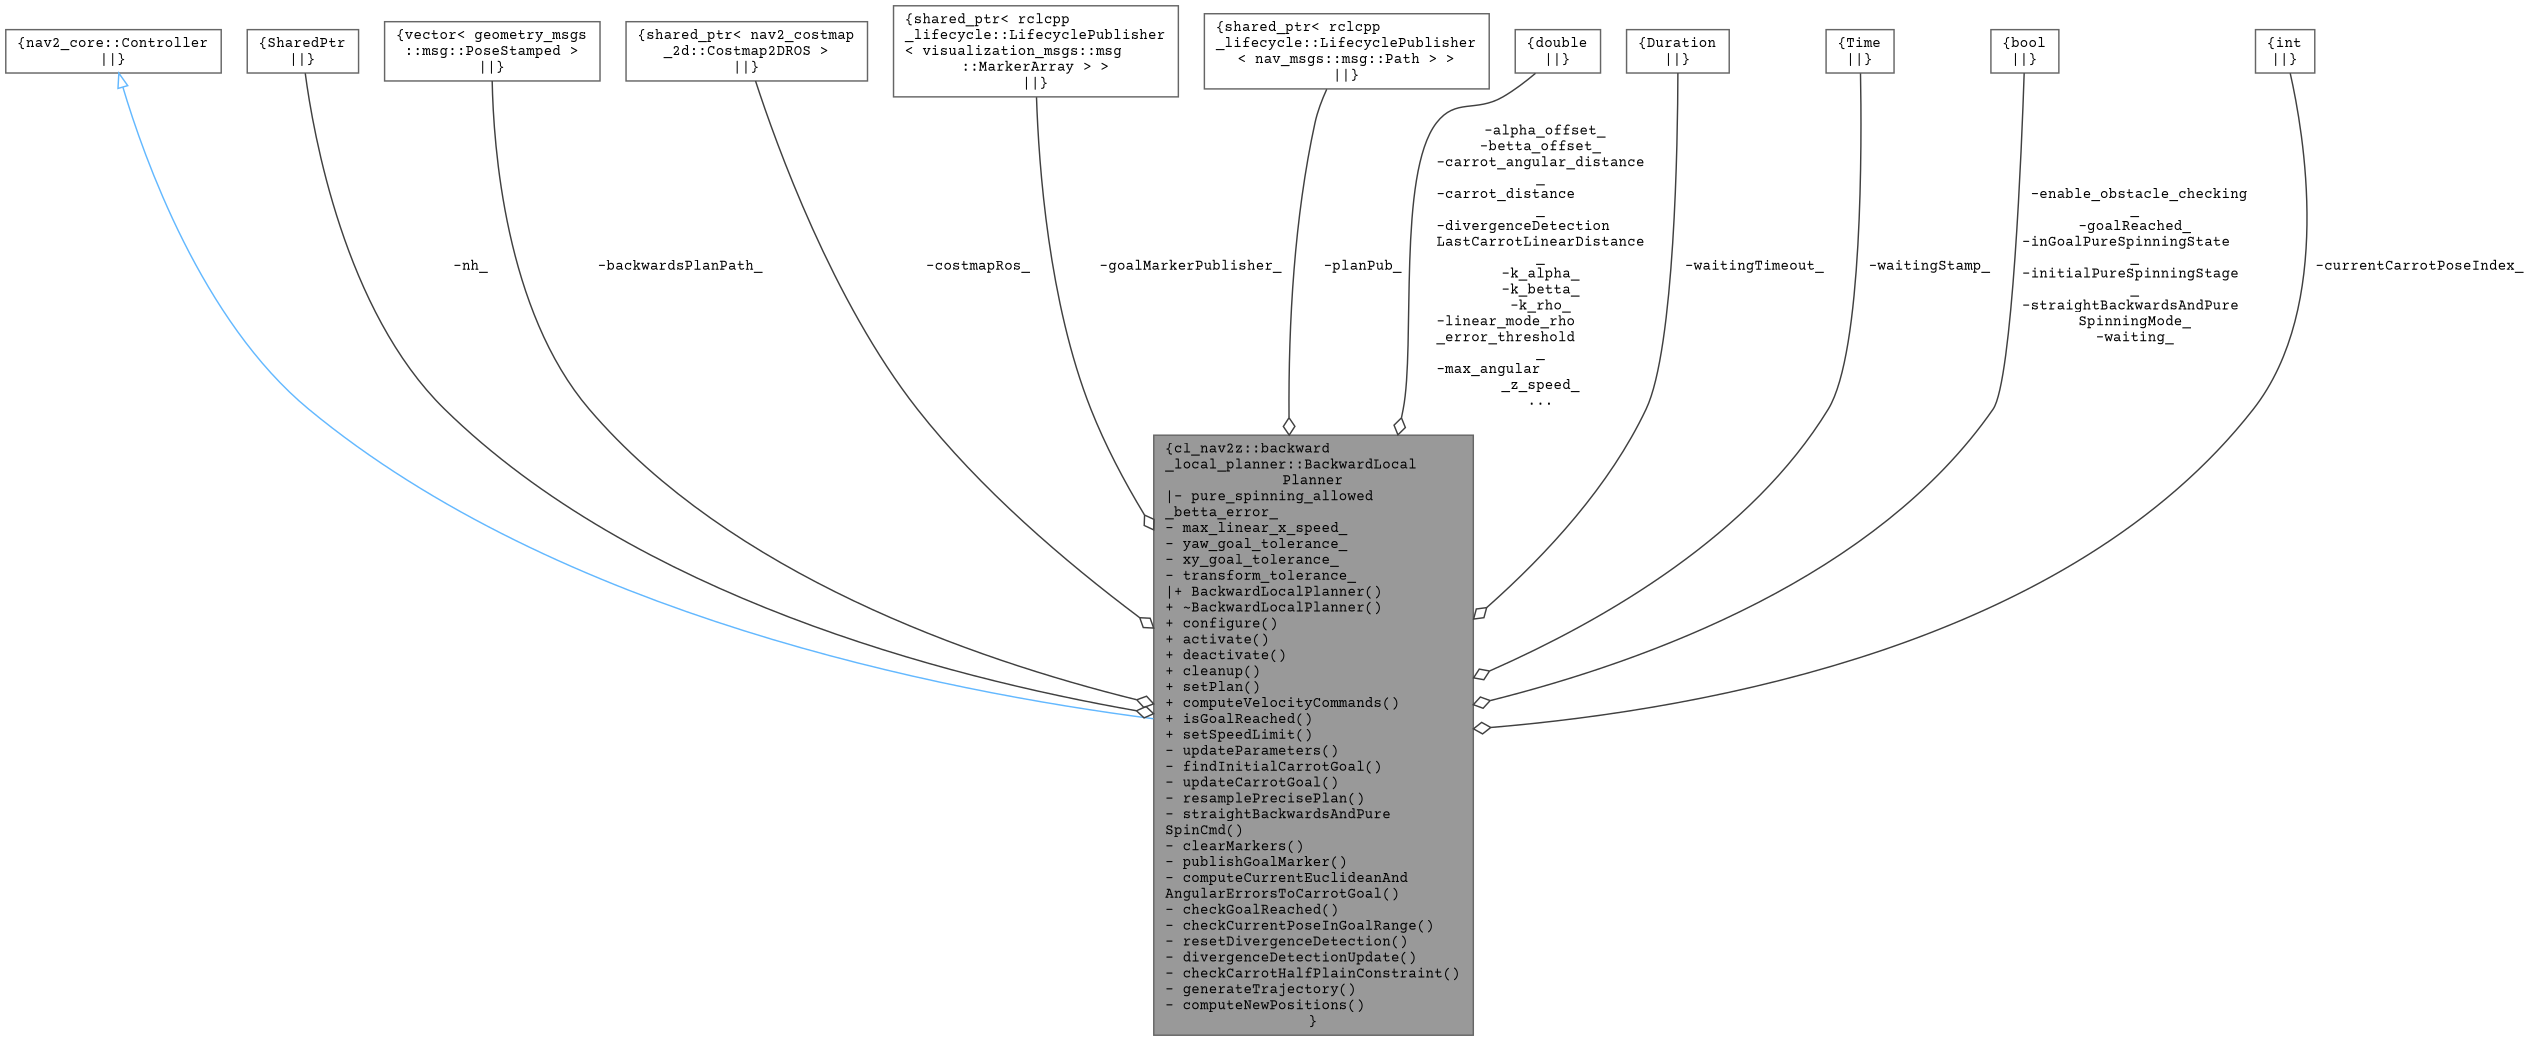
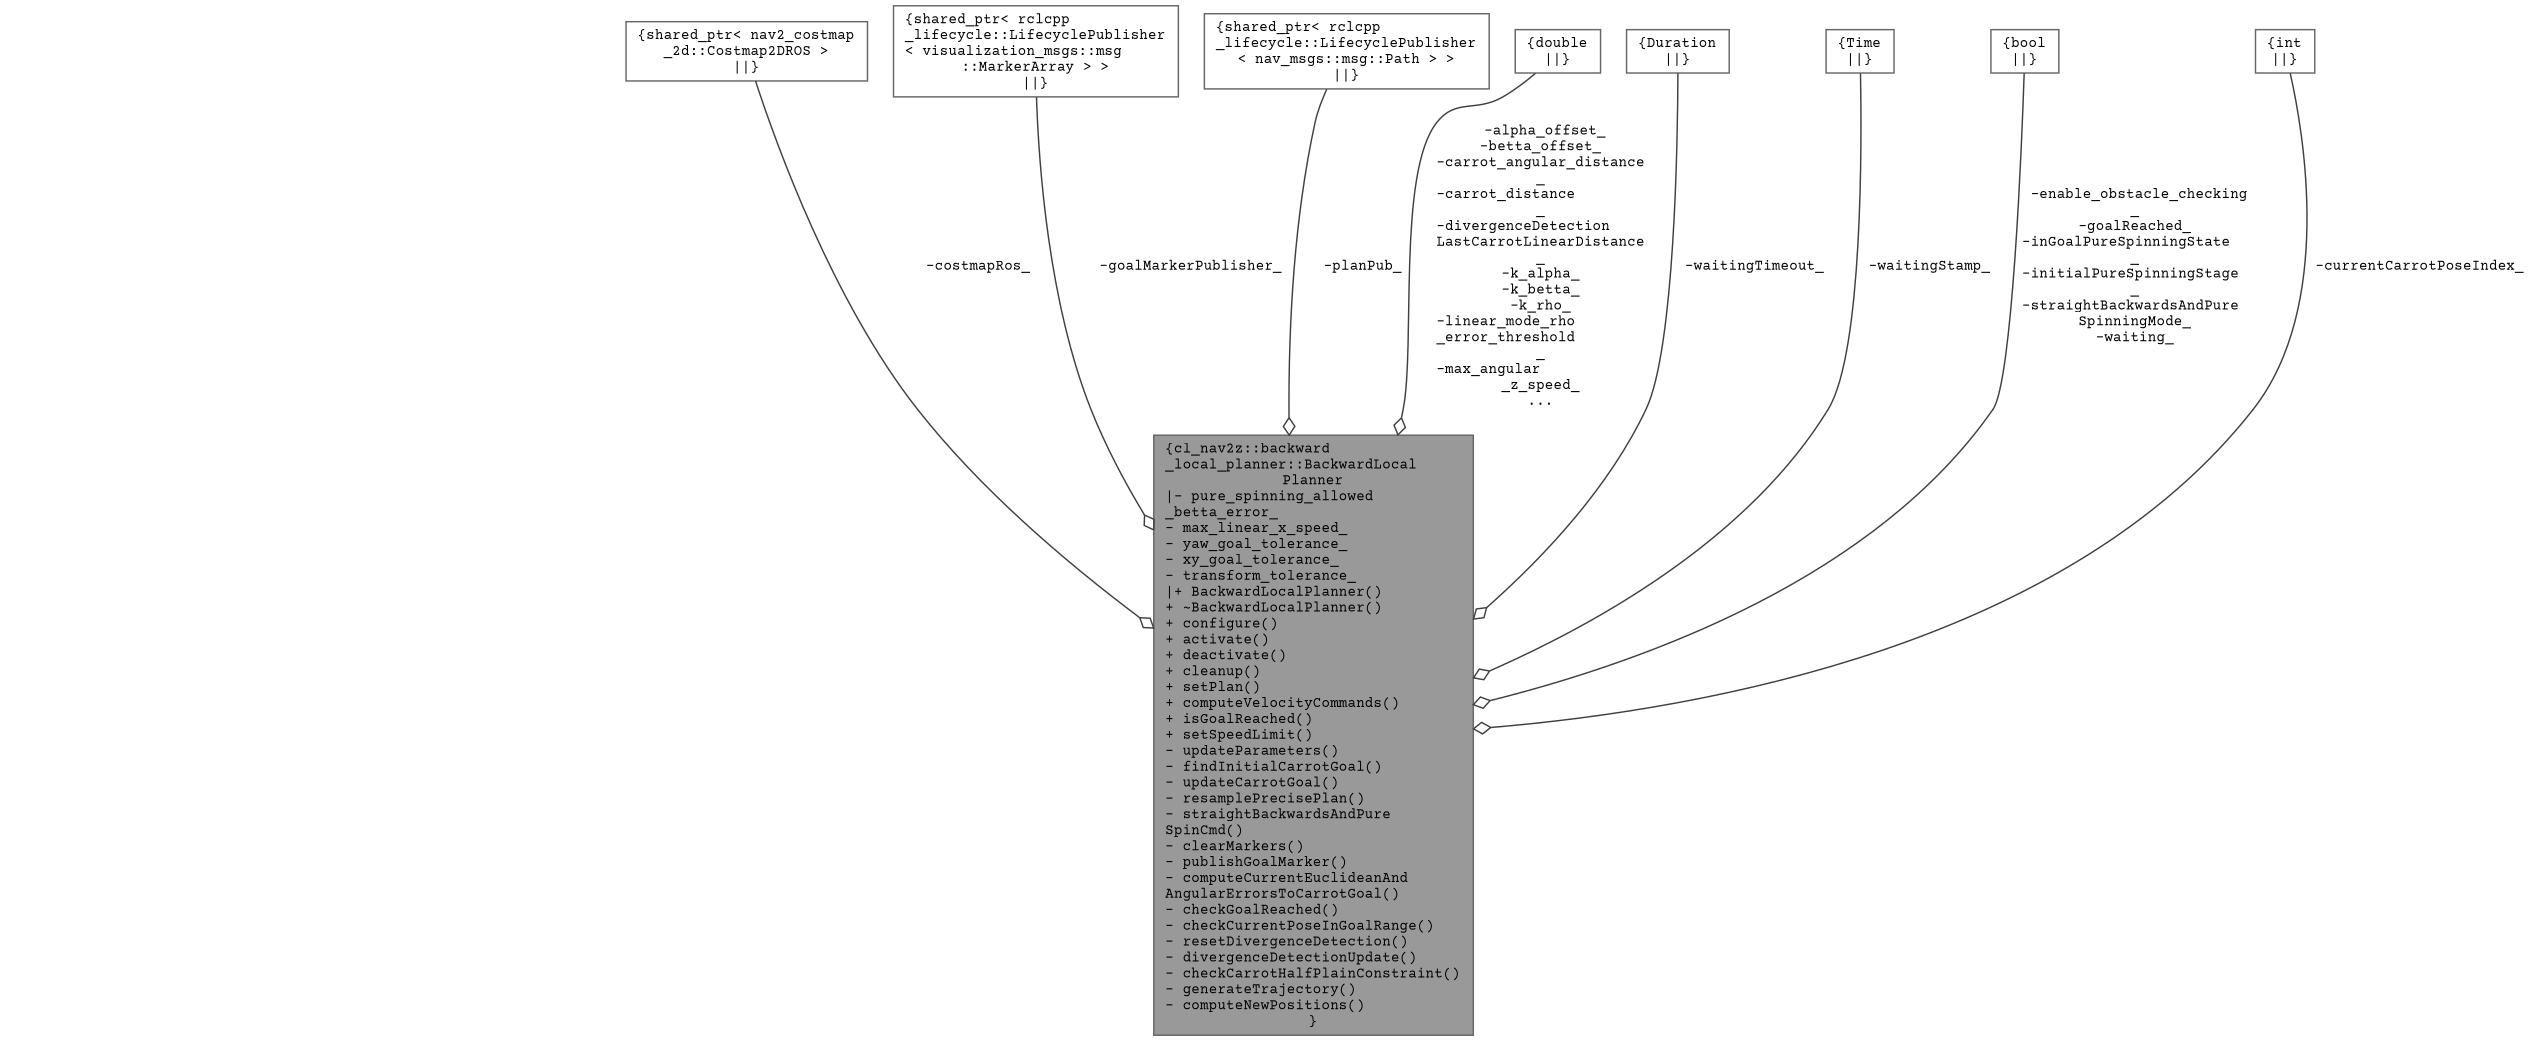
  digraph {
    fontname="Courier Prime"
    node [color=gray40 fillcolor=white fontname="Courier Prime" fontsize=10 shape=box style=filled]
    edge [color=grey25 fontname="Courier Prime" fontsize=10 labelfontname=Helvetica labelfontsize=10 style=solid arrowhead=odiamond]
    n1 [fillcolor=grey60 fontcolor=black height=0.2 label="{cl_nav2z::backward\l_local_planner::BackwardLocal\lPlanner\n|- pure_spinning_allowed\l_betta_error_\l- max_linear_x_speed_\l- yaw_goal_tolerance_\l- xy_goal_tolerance_\l- transform_tolerance_\l|+ BackwardLocalPlanner()\l+ ~BackwardLocalPlanner()\l+ configure()\l+ activate()\l+ deactivate()\l+ cleanup()\l+ setPlan()\l+ computeVelocityCommands()\l+ isGoalReached()\l+ setSpeedLimit()\l- updateParameters()\l- findInitialCarrotGoal()\l- updateCarrotGoal()\l- resamplePrecisePlan()\l- straightBackwardsAndPure\lSpinCmd()\l- clearMarkers()\l- publishGoalMarker()\l- computeCurrentEuclideanAnd\lAngularErrorsToCarrotGoal()\l- checkGoalReached()\l- checkCurrentPoseInGoalRange()\l- resetDivergenceDetection()\l- divergenceDetectionUpdate()\l- checkCarrotHalfPlainConstraint()\l- generateTrajectory()\l- computeNewPositions()\l}" width=0.4]
-   n2 [height=0.2 label="{nav2_core::Controller\n||}" width=0.4]
-   n3 [height=0.2 label="{SharedPtr\n||}" width=0.4]
-   n4 [height=0.2 label="{vector\< geometry_msgs\l::msg::PoseStamped \>\n||}" width=0.4]
    n5 [height=0.2 label="{shared_ptr\< nav2_costmap\l_2d::Costmap2DROS \>\n||}" width=0.4]
    n6 [height=0.2 label="{shared_ptr\< rclcpp\l_lifecycle::LifecyclePublisher\l\< visualization_msgs::msg\l::MarkerArray \> \>\n||}" width=0.4]
    n7 [height=0.2 label="{shared_ptr\< rclcpp\l_lifecycle::LifecyclePublisher\l\< nav_msgs::msg::Path \> \>\n||}" width=0.4]
    n8 [height=0.2 label="{double\n||}" width=0.4]
    n9 [height=0.2 label="{Duration\n||}" width=0.4]
    n10 [height=0.2 label="{Time\n||}" width=0.4]
    n11 [height=0.2 label="{bool\n||}" width=0.4]
    n12 [height=0.2 label="{int\n||}" width=0.4]
-   n2 -> n1 [arrowtail=onormal color=steelblue1 dir=back arrowhead=""]
-   n3 -> n1 [label=" -nh_"]
-   n4 -> n1 [label=" -backwardsPlanPath_"]
    n5 -> n1 [label=" -costmapRos_"]
    n6 -> n1 [label=" -goalMarkerPublisher_"]
    n7 -> n1 [label=" -planPub_"]
    n8 -> n1 [label=" -alpha_offset_\n-betta_offset_\n-carrot_angular_distance\l_\n-carrot_distance\l_\n-divergenceDetection\lLastCarrotLinearDistance\l_\n-k_alpha_\n-k_betta_\n-k_rho_\n-linear_mode_rho\l_error_threshold\l_\n-max_angular\l_z_speed_\n..."]
    n9 -> n1 [label=" -waitingTimeout_"]
    n10 -> n1 [label=" -waitingStamp_"]
    n11 -> n1 [label=" -enable_obstacle_checking\l_\n-goalReached_\n-inGoalPureSpinningState\l_\n-initialPureSpinningStage\l_\n-straightBackwardsAndPure\lSpinningMode_\n-waiting_"]
    n12 -> n1 [label=" -currentCarrotPoseIndex_"]
  }
